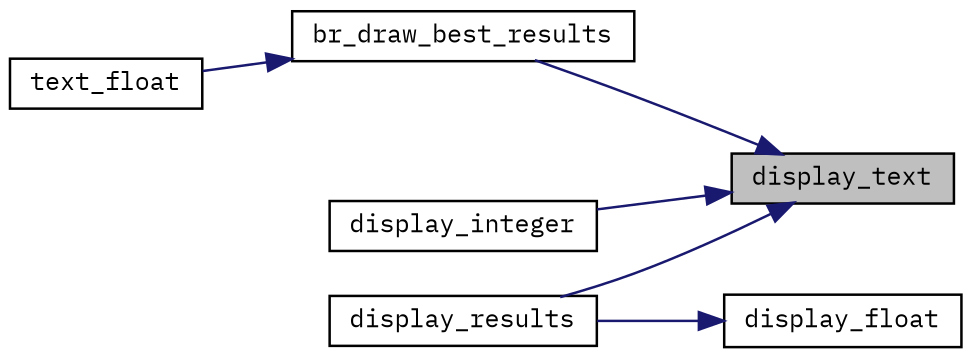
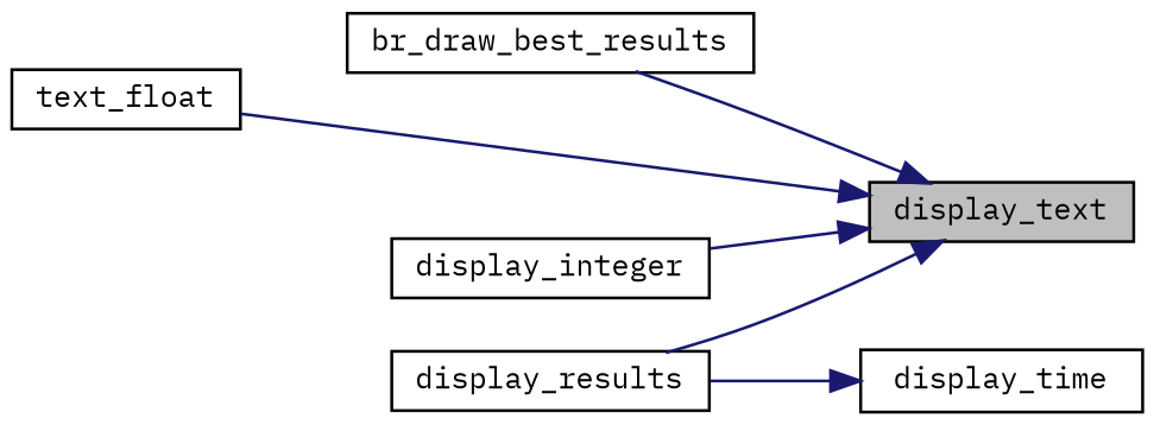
  digraph {
    fontname="IBM Plex Mono"
    rankdir=RL
    node [color=black fillcolor=white fontname="IBM Plex Mono" fontsize=10 shape=record style=filled]
    edge [color=midnightblue dir=back fontname="IBM Plex Mono" fontsize=10 labelfontname=Helvetica labelfontsize=10 style=solid]
    n1 [fillcolor=grey75 fontcolor=black height=0.2 label=display_text width=0.4]
    n2 [height=0.2 label=br_draw_best_results width=0.4]
    n3 [height=0.2 label=text_float width=0.4]
    n4 [height=0.2 label=display_integer width=0.4]
    n5 [height=0.2 label=display_results width=0.4]
-   n6 [height=0.2 label=display_float width=0.4]
+   n6 [height=0.2 label=display_time width=0.4]
    n1 -> n2
-   n2 -> n3
+   n1 -> n3
    n1 -> n4
    n1 -> n5
    n6 -> n5
  }
